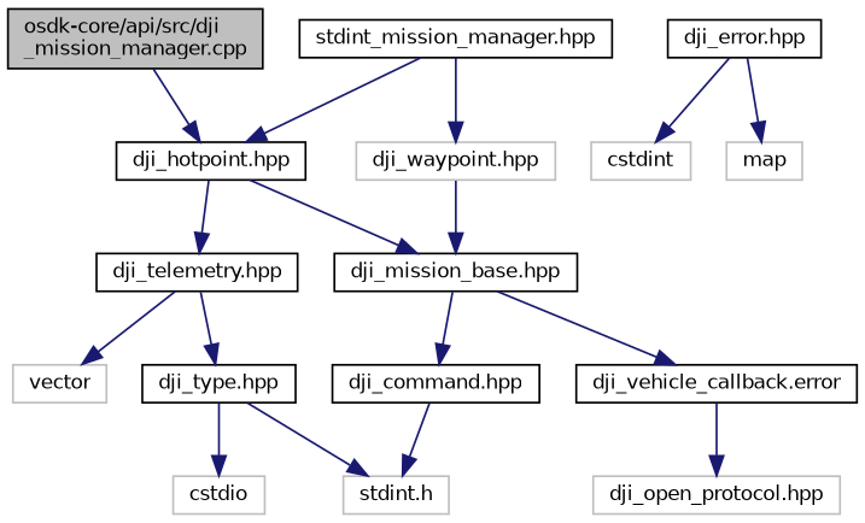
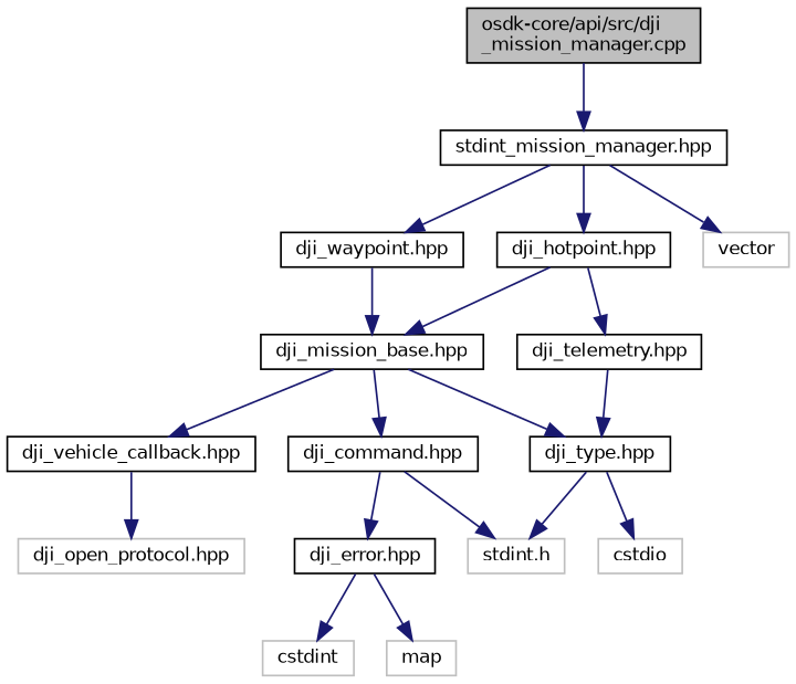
  digraph {
    fontname="DejaVu Sans"
    node [color=black fillcolor=white fontname="DejaVu Sans" fontsize=10 shape=record style=filled]
    edge [color=midnightblue fontname="DejaVu Sans" fontsize=10 labelfontname=Helvetica labelfontsize=10 style=solid]
    n1 [fillcolor=grey75 fontcolor=black height=0.2 label="osdk-core/api/src/dji\l_mission_manager.cpp" width=0.4]
    n2 [height=0.2 label="stdint_mission_manager.hpp" width=0.4]
    n3 [height=0.2 label="dji_hotpoint.hpp" width=0.4]
-   n4 [color=grey75 height=0.2 label="dji_waypoint.hpp" width=0.4]
+   n4 [height=0.2 label="dji_waypoint.hpp" width=0.4]
    n5 [color=grey75 height=0.2 label=vector width=0.4]
    n6 [height=0.2 label="dji_mission_base.hpp" width=0.4]
    n7 [height=0.2 label="dji_telemetry.hpp" width=0.4]
    n8 [height=0.2 label="dji_command.hpp" width=0.4]
    n9 [height=0.2 label="dji_type.hpp" width=0.4]
-   n10 [height=0.2 label="dji_vehicle_callback.error" width=0.4]
+   n10 [height=0.2 label="dji_vehicle_callback.hpp" width=0.4]
    n11 [height=0.2 label="dji_error.hpp" width=0.4]
    n12 [color=grey75 height=0.2 label="stdint.h" width=0.4]
    n13 [color=grey75 height=0.2 label=cstdio width=0.4]
    n14 [color=grey75 height=0.2 label="dji_open_protocol.hpp" width=0.4]
    n15 [color=grey75 height=0.2 label=cstdint width=0.4]
    n16 [color=grey75 height=0.2 label=map width=0.4]
-   n1 -> n3
+   n1 -> n2
    n2 -> n3
    n2 -> n4
-   n7 -> n5
+   n2 -> n5
    n3 -> n6
    n3 -> n7
    n4 -> n6
    n6 -> n8
+   n6 -> n9
    n6 -> n10
    n7 -> n9
+   n8 -> n11
    n8 -> n12
    n9 -> n12
    n9 -> n13
    n10 -> n14
    n11 -> n15
    n11 -> n16
  }
